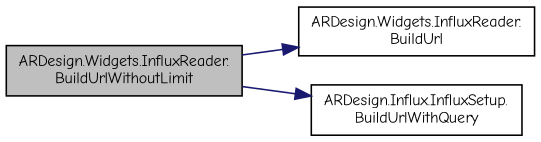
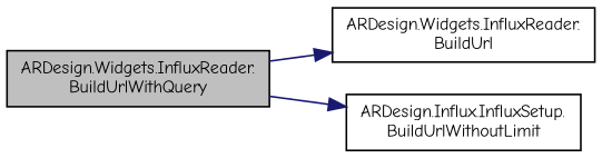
  digraph {
    fontname="Comic Neue"
    rankdir=LR
    node [color=black fillcolor=white fontname="Comic Neue" fontsize=10 shape=record style=filled]
    edge [color=midnightblue fontname="Comic Neue" fontsize=10 labelfontname=Helvetica labelfontsize=10 style=solid]
-   n1 [fillcolor=grey75 fontcolor=black height=0.2 label="ARDesign.Widgets.InfluxReader.\lBuildUrlWithoutLimit" width=0.4]
+   n1 [fillcolor=grey75 fontcolor=black height=0.2 label="ARDesign.Widgets.InfluxReader.\lBuildUrlWithQuery" width=0.4]
    n2 [height=0.2 label="ARDesign.Widgets.InfluxReader.\lBuildUrl" width=0.4]
-   n3 [height=0.2 label="ARDesign.Influx.InfluxSetup.\lBuildUrlWithQuery" width=0.4]
+   n3 [height=0.2 label="ARDesign.Influx.InfluxSetup.\lBuildUrlWithoutLimit" width=0.4]
    n1 -> n2
    n1 -> n3
  }
